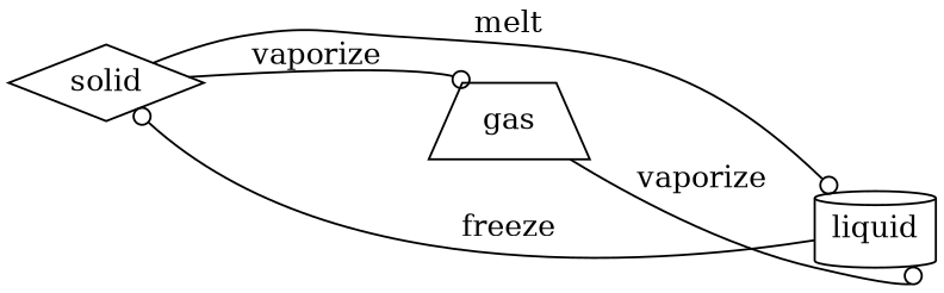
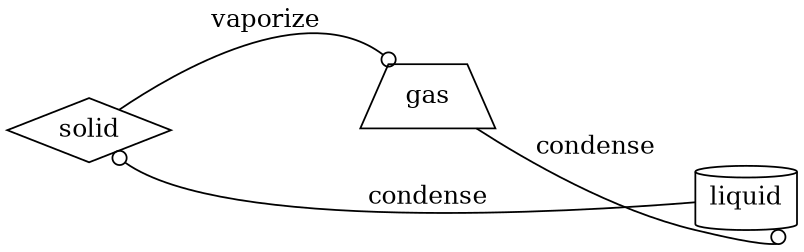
  digraph {
    rankdir=LR
    edge [arrowhead=odot headport=nw]
    solid [shape=diamond]
    liquid [shape=cylinder]
    gas [shape=trapezium]
-   solid -> liquid [label=" melt "]
    solid -> gas [label=" vaporize "]
-   liquid -> solid [headport=se label=" freeze "]
-   gas -> liquid [headport=se label=" vaporize "]
+   liquid -> solid [headport=se label=" condense "]
+   gas -> liquid [headport=se label=" condense "]
  }
